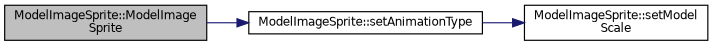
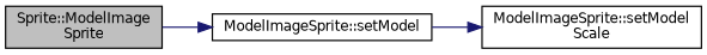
  digraph {
    rankdir=LR
    node [color=black fillcolor=white fontname=Helvetica fontsize=10 shape=record style=filled]
    edge [color=midnightblue fontname=Helvetica fontsize=10 labelfontname=Helvetica labelfontsize=10 style=solid]
-   n1 [fillcolor=grey75 fontcolor=black height=0.2 label="ModelImageSprite::ModelImage\lSprite" width=0.4]
-   n2 [height=0.2 label="ModelImageSprite::setAnimationType" width=0.4]
+   n1 [fillcolor=grey75 fontcolor=black height=0.2 label="Sprite::ModelImage\lSprite" width=0.4]
+   n2 [height=0.2 label="ModelImageSprite::setModel" width=0.4]
    n3 [height=0.2 label="ModelImageSprite::setModel\lScale" width=0.4]
    n1 -> n2
    n2 -> n3
  }
